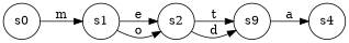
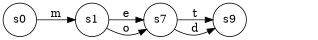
  digraph {
    rankdir=LR
    node [shape=circle]
    s0
    s1
-   s2
+   s2 [label=s7]
    n4 [label=s9]
-   s4
    s0 -> s1 [label=m]
    s1 -> s2 [label=e]
    s1 -> s2 [label=o]
    s2 -> n4 [label=t]
    s2 -> n4 [label=d]
-   n4 -> s4 [label=a]
  }
